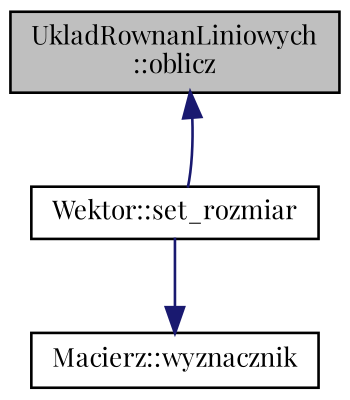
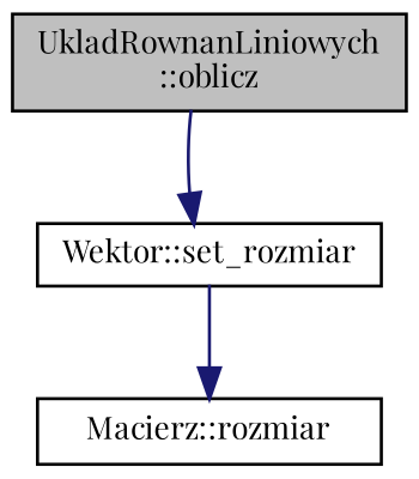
  digraph {
    fontname="Playfair Display"
    rankdir=TB
    node [color=black fillcolor=white fontname="Playfair Display" fontsize=10 shape=record style=filled]
    edge [color=midnightblue fontname="Playfair Display" fontsize=10 labelfontname=Helvetica labelfontsize=10 style=solid]
    n1 [fillcolor=grey75 fontcolor=black height=0.2 label="UkladRownanLiniowych\l::oblicz" width=0.4]
    n2 [height=0.2 label="Wektor::set_rozmiar" width=0.4]
-   n3 [height=0.2 label="Macierz::wyznacznik" width=0.4]
-   n2 -> n1
+   n3 [height=0.2 label="Macierz::rozmiar" width=0.4]
+   n1 -> n2
    n2 -> n3
  }
